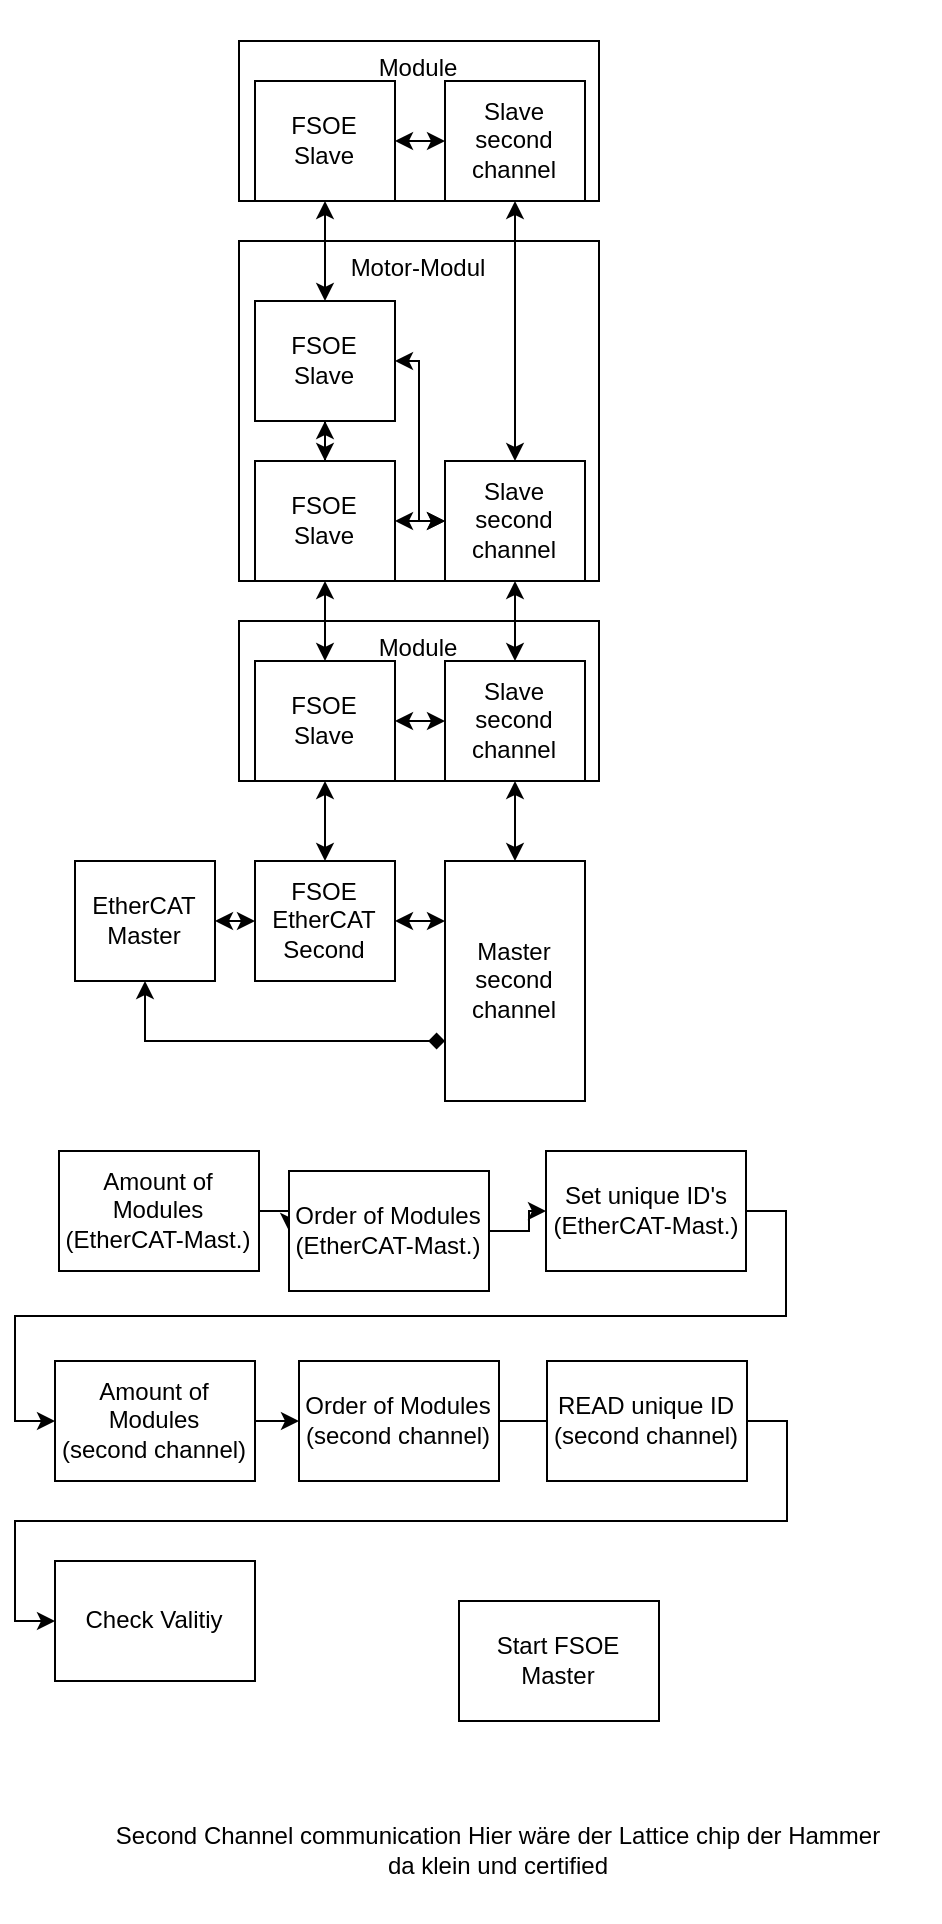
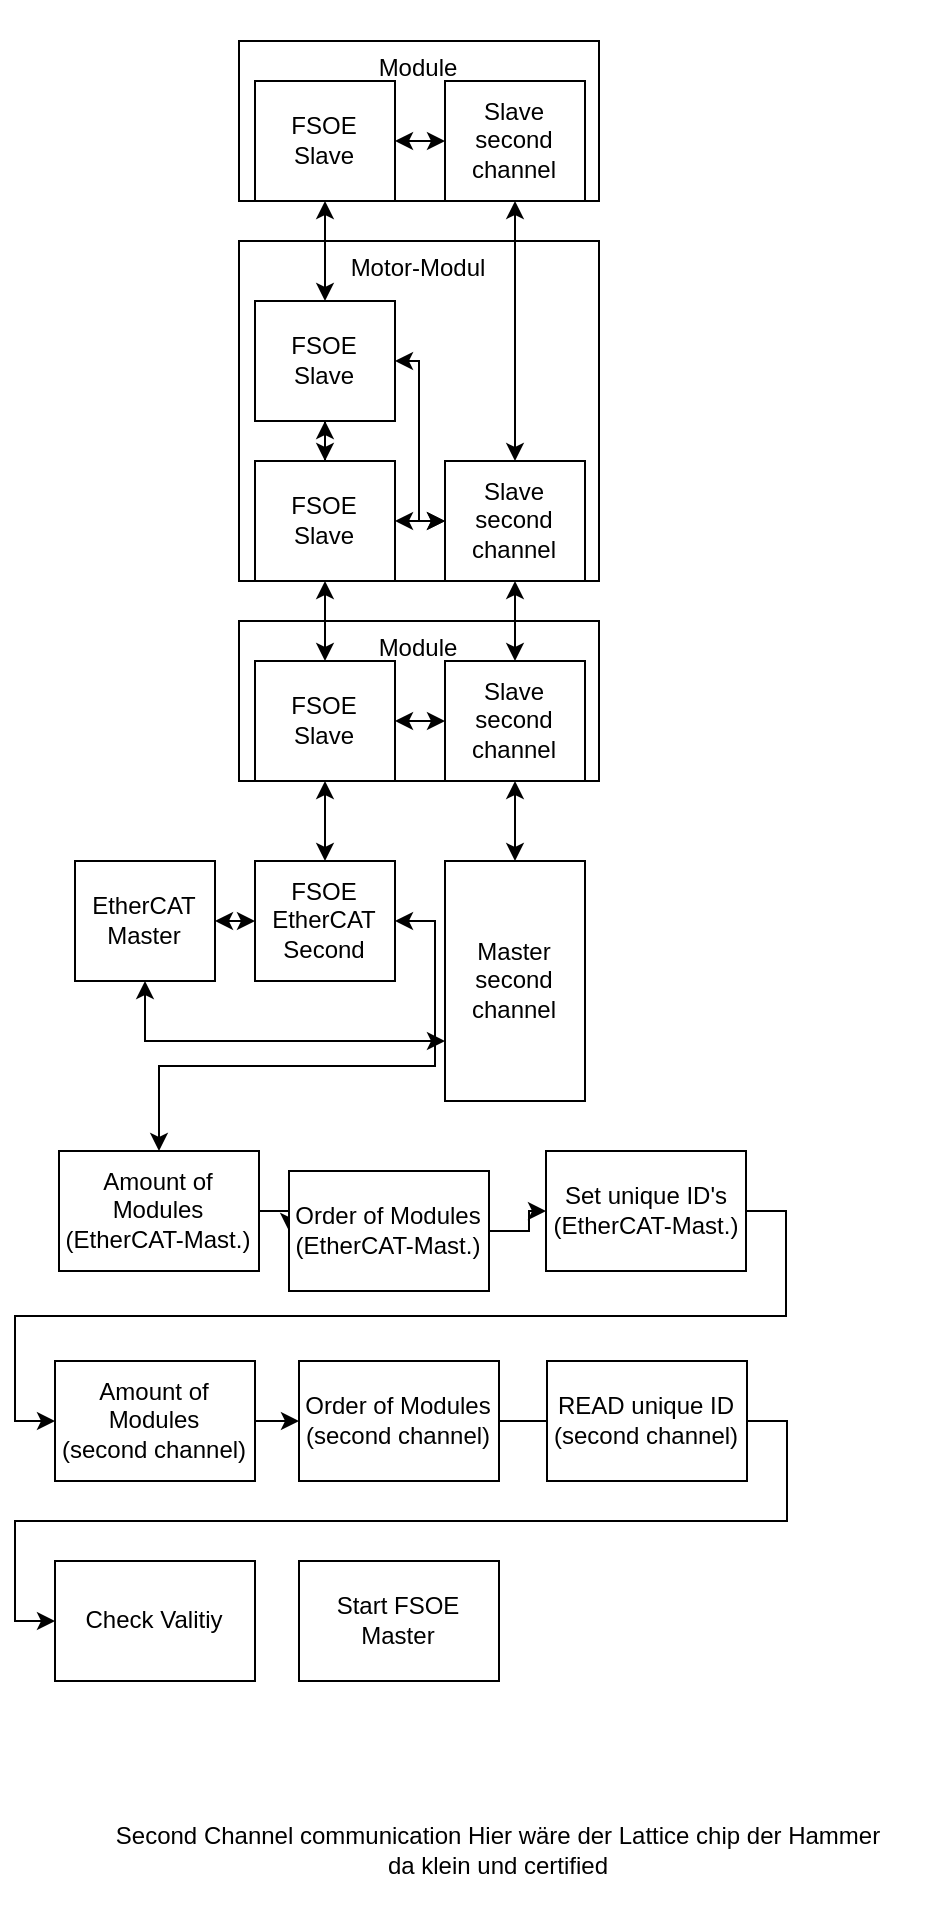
  <mxCell id="0" />
  <mxCell id="1" parent="0" />
  <mxCell id="2" value="Module" style="rounded=0;whiteSpace=wrap;html=1;fontColor=default;labelBackgroundColor=none;fillColor=none;verticalAlign=top;align=center;" vertex="1" parent="1"><mxGeometry x="112" y="310" width="180" height="80" as="geometry" /></mxCell>
  <mxCell id="3" style="edgeStyle=orthogonalEdgeStyle;rounded=0;orthogonalLoop=1;jettySize=auto;html=1;exitX=1;exitY=0.5;exitDx=0;exitDy=0;fontColor=default;startArrow=none;startFill=0;" edge="1" parent="1" source="4" target="10"><mxGeometry relative="1" as="geometry" /></mxCell>
  <mxCell id="4" value="Amount of Modules&lt;br&gt;(second channel)" style="rounded=0;whiteSpace=wrap;html=1;" vertex="1" parent="1"><mxGeometry x="20" y="680" width="100" height="60" as="geometry" /></mxCell>
  <mxCell id="5" style="edgeStyle=orthogonalEdgeStyle;rounded=0;orthogonalLoop=1;jettySize=auto;html=1;exitX=1;exitY=0.5;exitDx=0;exitDy=0;entryX=0;entryY=0.5;entryDx=0;entryDy=0;fontColor=default;startArrow=none;startFill=0;" edge="1" parent="1" source="6" target="8"><mxGeometry relative="1" as="geometry" /></mxCell>
  <mxCell id="6" value="Amount of Modules&lt;br&gt;(EtherCAT-Mast.)" style="rounded=0;whiteSpace=wrap;html=1;" vertex="1" parent="1"><mxGeometry x="22" y="575" width="100" height="60" as="geometry" /></mxCell>
  <mxCell id="7" style="edgeStyle=orthogonalEdgeStyle;rounded=0;orthogonalLoop=1;jettySize=auto;html=1;exitX=1;exitY=0.5;exitDx=0;exitDy=0;fontColor=default;startArrow=none;startFill=0;" edge="1" parent="1" source="8" target="12"><mxGeometry relative="1" as="geometry" /></mxCell>
  <mxCell id="8" value="Order of Modules&lt;br&gt;(EtherCAT-Mast.)" style="rounded=0;whiteSpace=wrap;html=1;" vertex="1" parent="1"><mxGeometry x="137" y="585" width="100" height="60" as="geometry" /></mxCell>
  <mxCell id="9" style="edgeStyle=orthogonalEdgeStyle;rounded=0;orthogonalLoop=1;jettySize=auto;html=1;exitX=1;exitY=0.5;exitDx=0;exitDy=0;fontColor=default;startArrow=none;startFill=0;endArrow=none;" edge="1" parent="1" source="10" target="14"><mxGeometry relative="1" as="geometry" /></mxCell>
  <mxCell id="10" value="Order of Modules&lt;br&gt;(second channel)" style="rounded=0;whiteSpace=wrap;html=1;" vertex="1" parent="1"><mxGeometry x="142" y="680" width="100" height="60" as="geometry" /></mxCell>
  <mxCell id="11" style="edgeStyle=orthogonalEdgeStyle;rounded=0;orthogonalLoop=1;jettySize=auto;html=1;exitX=1;exitY=0.5;exitDx=0;exitDy=0;entryX=0;entryY=0.5;entryDx=0;entryDy=0;fontColor=default;startArrow=none;startFill=0;" edge="1" parent="1" source="12" target="4"><mxGeometry relative="1" as="geometry" /></mxCell>
  <mxCell id="12" value="Set unique ID's (EtherCAT-Mast.)" style="rounded=0;whiteSpace=wrap;html=1;" vertex="1" parent="1"><mxGeometry x="265.5" y="575" width="100" height="60" as="geometry" /></mxCell>
  <mxCell id="13" style="edgeStyle=orthogonalEdgeStyle;rounded=0;orthogonalLoop=1;jettySize=auto;html=1;exitX=1;exitY=0.5;exitDx=0;exitDy=0;entryX=0;entryY=0.5;entryDx=0;entryDy=0;fontColor=default;startArrow=none;startFill=0;" edge="1" parent="1" source="14" target="42"><mxGeometry relative="1" as="geometry" /></mxCell>
  <mxCell id="14" value="READ unique ID&lt;br&gt;(second channel)" style="rounded=0;whiteSpace=wrap;html=1;" vertex="1" parent="1"><mxGeometry x="266" y="680" width="100" height="60" as="geometry" /></mxCell>
  <mxCell id="15" value="Second Channel communication Hier wäre der Lattice chip der Hammer da klein und certified" style="text;html=1;strokeColor=none;fillColor=none;align=center;verticalAlign=middle;whiteSpace=wrap;rounded=0;" vertex="1" parent="1"><mxGeometry x="42" y="910" width="400" height="30" as="geometry" /></mxCell>
  <mxCell id="16" style="edgeStyle=orthogonalEdgeStyle;rounded=0;orthogonalLoop=1;jettySize=auto;html=1;exitX=0.5;exitY=1;exitDx=0;exitDy=0;entryX=0.5;entryY=0;entryDx=0;entryDy=0;fontColor=default;startArrow=classic;startFill=1;" edge="1" parent="1" source="19" target="24"><mxGeometry relative="1" as="geometry" /></mxCell>
  <mxCell id="17" style="edgeStyle=orthogonalEdgeStyle;rounded=0;orthogonalLoop=1;jettySize=auto;html=1;exitX=0.5;exitY=0;exitDx=0;exitDy=0;entryX=0.5;entryY=1;entryDx=0;entryDy=0;fontColor=default;startArrow=classic;startFill=1;" edge="1" parent="1" source="19" target="29"><mxGeometry relative="1" as="geometry" /></mxCell>
  <mxCell id="18" style="edgeStyle=orthogonalEdgeStyle;rounded=0;orthogonalLoop=1;jettySize=auto;html=1;exitX=1;exitY=0.5;exitDx=0;exitDy=0;fontColor=default;startArrow=classic;startFill=1;" edge="1" parent="1" source="19" target="32"><mxGeometry relative="1" as="geometry" /></mxCell>
  <mxCell id="19" value="FSOE&lt;br&gt;Slave" style="rounded=0;whiteSpace=wrap;html=1;" vertex="1" parent="1"><mxGeometry x="120" y="330" width="70" height="60" as="geometry" /></mxCell>
- <mxCell id="20" style="edgeStyle=orthogonalEdgeStyle;rounded=0;orthogonalLoop=1;jettySize=auto;html=1;exitX=0.5;exitY=1;exitDx=0;exitDy=0;entryX=0;entryY=0.75;entryDx=0;entryDy=0;startArrow=classic;startFill=1;endArrow=diamond;" edge="1" parent="1" source="22" target="26"><mxGeometry relative="1" as="geometry" /></mxCell>
+ <mxCell id="20" style="edgeStyle=orthogonalEdgeStyle;rounded=0;orthogonalLoop=1;jettySize=auto;html=1;exitX=0.5;exitY=1;exitDx=0;exitDy=0;entryX=0;entryY=0.75;entryDx=0;entryDy=0;startArrow=classic;startFill=1;" edge="1" parent="1" source="22" target="26"><mxGeometry relative="1" as="geometry" /></mxCell>
  <mxCell id="21" style="edgeStyle=orthogonalEdgeStyle;rounded=0;orthogonalLoop=1;jettySize=auto;html=1;exitX=1;exitY=0.5;exitDx=0;exitDy=0;entryX=0;entryY=0.5;entryDx=0;entryDy=0;startArrow=classic;startFill=1;" edge="1" parent="1" source="22" target="24"><mxGeometry relative="1" as="geometry" /></mxCell>
  <mxCell id="22" value="EtherCAT&lt;br&gt;Master" style="rounded=0;whiteSpace=wrap;html=1;" vertex="1" parent="1"><mxGeometry x="30" y="430" width="70" height="60" as="geometry" /></mxCell>
- <mxCell id="23" style="edgeStyle=orthogonalEdgeStyle;rounded=0;orthogonalLoop=1;jettySize=auto;html=1;exitX=1;exitY=0.5;exitDx=0;exitDy=0;entryX=0;entryY=0.25;entryDx=0;entryDy=0;startArrow=classic;startFill=1;" edge="1" parent="1" source="24" target="26"><mxGeometry relative="1" as="geometry" /></mxCell>
+ <mxCell id="23" style="edgeStyle=orthogonalEdgeStyle;rounded=0;orthogonalLoop=1;jettySize=auto;html=1;exitX=1;exitY=0.5;exitDx=0;exitDy=0;startArrow=classic;startFill=1;" edge="1" parent="1" source="24" target="6"><mxGeometry relative="1" as="geometry" /></mxCell>
  <mxCell id="24" value="FSOE EtherCAT&lt;br&gt;Second" style="rounded=0;whiteSpace=wrap;html=1;" vertex="1" parent="1"><mxGeometry x="120" y="430" width="70" height="60" as="geometry" /></mxCell>
  <mxCell id="25" style="edgeStyle=orthogonalEdgeStyle;rounded=0;orthogonalLoop=1;jettySize=auto;html=1;exitX=0.5;exitY=0;exitDx=0;exitDy=0;fontColor=default;startArrow=classic;startFill=1;entryX=0.5;entryY=1;entryDx=0;entryDy=0;" edge="1" parent="1" source="26"><mxGeometry relative="1" as="geometry"><mxPoint x="250" y="390" as="targetPoint" /></mxGeometry></mxCell>
  <mxCell id="26" value="Master second channel" style="rounded=0;whiteSpace=wrap;html=1;" vertex="1" parent="1"><mxGeometry x="215" y="430" width="70" height="120" as="geometry" /></mxCell>
  <mxCell id="27" style="edgeStyle=orthogonalEdgeStyle;rounded=0;orthogonalLoop=1;jettySize=auto;html=1;exitX=0.5;exitY=0;exitDx=0;exitDy=0;entryX=0.5;entryY=1;entryDx=0;entryDy=0;fontColor=default;startArrow=classic;startFill=1;" edge="1" parent="1" source="32" target="31"><mxGeometry relative="1" as="geometry"><mxPoint x="250" y="310" as="sourcePoint" /></mxGeometry></mxCell>
  <mxCell id="28" style="edgeStyle=orthogonalEdgeStyle;rounded=0;orthogonalLoop=1;jettySize=auto;html=1;exitX=1;exitY=0.5;exitDx=0;exitDy=0;fontColor=default;startArrow=classic;startFill=1;" edge="1" parent="1" source="29" target="31"><mxGeometry relative="1" as="geometry" /></mxCell>
  <mxCell id="29" value="FSOE&lt;br&gt;Slave" style="rounded=0;whiteSpace=wrap;html=1;" vertex="1" parent="1"><mxGeometry x="120" y="230" width="70" height="60" as="geometry" /></mxCell>
  <mxCell id="30" style="edgeStyle=orthogonalEdgeStyle;rounded=0;orthogonalLoop=1;jettySize=auto;html=1;exitX=0.5;exitY=0;exitDx=0;exitDy=0;entryX=0.5;entryY=1;entryDx=0;entryDy=0;fontColor=default;startArrow=classic;startFill=1;" edge="1" parent="1" source="31" target="39"><mxGeometry relative="1" as="geometry" /></mxCell>
  <mxCell id="31" value="Slave&lt;br&gt;second channel" style="rounded=0;whiteSpace=wrap;html=1;" vertex="1" parent="1"><mxGeometry x="215" y="230" width="70" height="60" as="geometry" /></mxCell>
  <mxCell id="32" value="Slave&lt;br&gt;second channel" style="rounded=0;whiteSpace=wrap;html=1;" vertex="1" parent="1"><mxGeometry x="215" y="330" width="70" height="60" as="geometry" /></mxCell>
  <mxCell id="33" style="edgeStyle=orthogonalEdgeStyle;rounded=0;orthogonalLoop=1;jettySize=auto;html=1;exitX=0.5;exitY=1;exitDx=0;exitDy=0;fontColor=default;startArrow=classic;startFill=1;" edge="1" parent="1" source="36" target="29"><mxGeometry relative="1" as="geometry" /></mxCell>
  <mxCell id="34" style="edgeStyle=orthogonalEdgeStyle;rounded=0;orthogonalLoop=1;jettySize=auto;html=1;exitX=0.5;exitY=0;exitDx=0;exitDy=0;entryX=0.5;entryY=1;entryDx=0;entryDy=0;fontColor=default;startArrow=classic;startFill=1;" edge="1" parent="1" source="36" target="38"><mxGeometry relative="1" as="geometry" /></mxCell>
  <mxCell id="35" style="edgeStyle=orthogonalEdgeStyle;rounded=0;orthogonalLoop=1;jettySize=auto;html=1;exitX=1;exitY=0.5;exitDx=0;exitDy=0;entryX=0;entryY=0.5;entryDx=0;entryDy=0;fontColor=default;startArrow=classic;startFill=1;" edge="1" parent="1" source="36" target="31"><mxGeometry relative="1" as="geometry"><Array as="points"><mxPoint x="202" y="180" /><mxPoint x="202" y="260" /></Array></mxGeometry></mxCell>
  <mxCell id="36" value="FSOE&lt;br&gt;Slave" style="rounded=0;whiteSpace=wrap;html=1;" vertex="1" parent="1"><mxGeometry x="120" y="150" width="70" height="60" as="geometry" /></mxCell>
  <mxCell id="37" style="edgeStyle=orthogonalEdgeStyle;rounded=0;orthogonalLoop=1;jettySize=auto;html=1;exitX=1;exitY=0.5;exitDx=0;exitDy=0;fontColor=default;startArrow=classic;startFill=1;" edge="1" parent="1" source="38" target="39"><mxGeometry relative="1" as="geometry" /></mxCell>
  <mxCell id="38" value="FSOE&lt;br&gt;Slave" style="rounded=0;whiteSpace=wrap;html=1;" vertex="1" parent="1"><mxGeometry x="120" y="40" width="70" height="60" as="geometry" /></mxCell>
  <mxCell id="39" value="Slave&lt;br&gt;second channel" style="rounded=0;whiteSpace=wrap;html=1;" vertex="1" parent="1"><mxGeometry x="215" y="40" width="70" height="60" as="geometry" /></mxCell>
  <mxCell id="40" value="Module" style="rounded=0;whiteSpace=wrap;html=1;fontColor=default;labelBackgroundColor=none;fillColor=none;verticalAlign=top;align=center;" vertex="1" parent="1"><mxGeometry x="112" y="20" width="180" height="80" as="geometry" /></mxCell>
  <mxCell id="41" value="Motor-Modul" style="rounded=0;whiteSpace=wrap;html=1;fontColor=default;labelBackgroundColor=none;fillColor=none;verticalAlign=top;align=center;" vertex="1" parent="1"><mxGeometry x="112" y="120" width="180" height="170" as="geometry" /></mxCell>
  <mxCell id="42" value="Check Valitiy" style="rounded=0;whiteSpace=wrap;html=1;" vertex="1" parent="1"><mxGeometry x="20" y="780" width="100" height="60" as="geometry" /></mxCell>
- <mxCell id="43" value="Start FSOE&lt;br&gt;Master" style="rounded=0;whiteSpace=wrap;html=1;" vertex="1" parent="1"><mxGeometry x="222" y="800" width="100" height="60" as="geometry" /></mxCell>
+ <mxCell id="43" value="Start FSOE&lt;br&gt;Master" style="rounded=0;whiteSpace=wrap;html=1;" vertex="1" parent="1"><mxGeometry x="142" y="780" width="100" height="60" as="geometry" /></mxCell>
